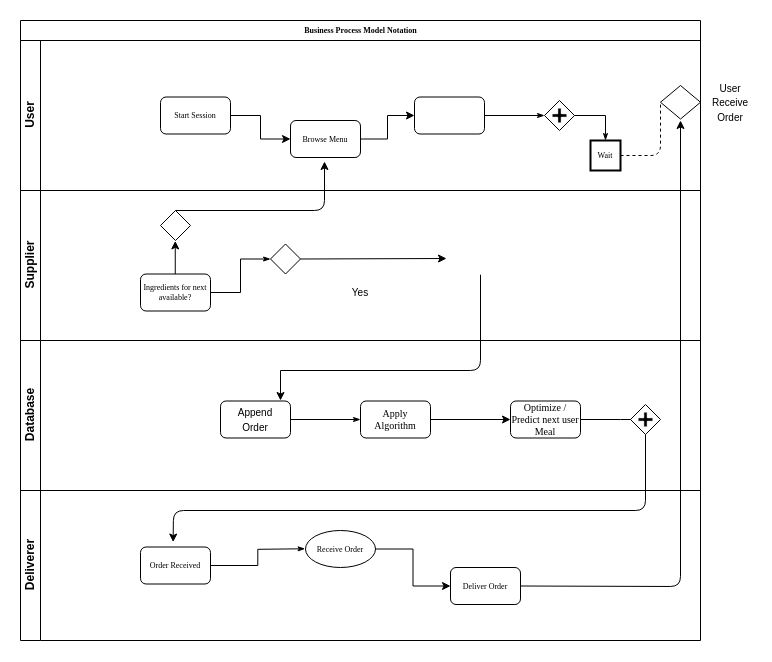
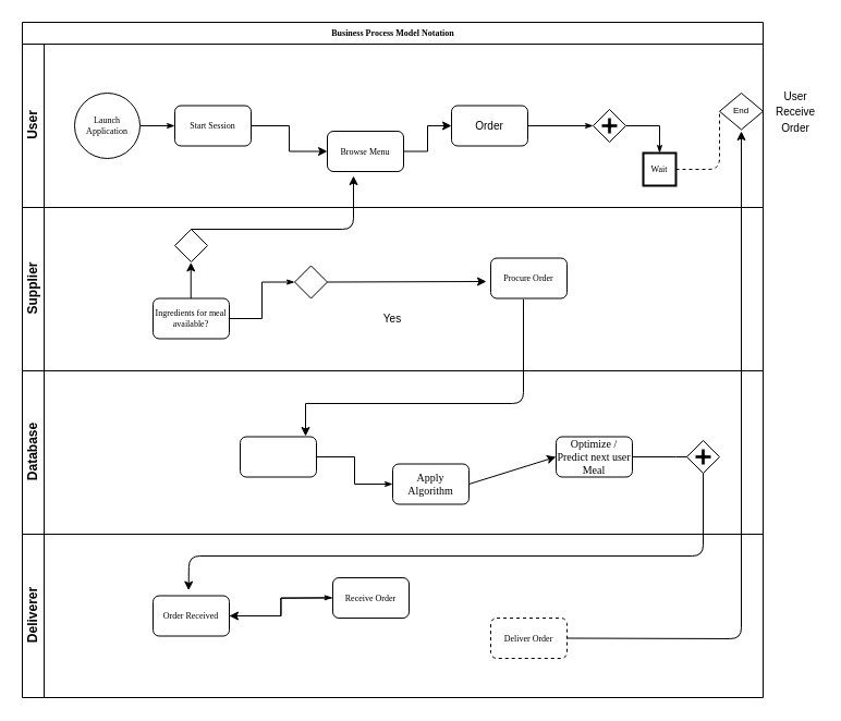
  <mxCell id="0" />
  <mxCell id="1" parent="0" />
  <mxCell id="2" value="Business Process Model Notation" style="swimlane;html=1;childLayout=stackLayout;horizontal=1;startSize=20;horizontalStack=0;rounded=0;shadow=0;labelBackgroundColor=none;strokeWidth=1;fontFamily=Verdana;fontSize=8;align=center;" parent="1" vertex="1"><mxGeometry x="20" y="20" width="680" height="470" as="geometry" /></mxCell>
  <mxCell id="3" value="User" style="swimlane;html=1;startSize=20;horizontal=0;" parent="2" vertex="1"><mxGeometry y="20" width="680" height="150" as="geometry" /></mxCell>
+ <mxCell id="4" style="edgeStyle=orthogonalEdgeStyle;rounded=0;html=1;labelBackgroundColor=none;startArrow=none;startFill=0;startSize=5;endArrow=classicThin;endFill=1;endSize=5;jettySize=auto;orthogonalLoop=1;strokeWidth=1;fontFamily=Verdana;fontSize=8" parent="3" source="5" target="7" edge="1"><mxGeometry relative="1" as="geometry" /></mxCell>
+ <mxCell id="5" value="Launch Application" style="ellipse;whiteSpace=wrap;html=1;rounded=0;shadow=0;labelBackgroundColor=none;strokeWidth=1;fontFamily=Verdana;fontSize=8;align=center;" parent="3" vertex="1"><mxGeometry x="48" y="45" width="60" height="60" as="geometry" /></mxCell>
  <mxCell id="6" value="" style="edgeStyle=orthogonalEdgeStyle;rounded=0;orthogonalLoop=1;jettySize=auto;html=1;" edge="1" parent="3" source="7" target="9"><mxGeometry relative="1" as="geometry" /></mxCell>
  <mxCell id="7" value="Start Session" style="rounded=1;whiteSpace=wrap;html=1;shadow=0;labelBackgroundColor=none;strokeWidth=1;fontFamily=Verdana;fontSize=8;align=center;" parent="3" vertex="1"><mxGeometry x="140" y="56.5" width="70" height="37" as="geometry" /></mxCell>
  <mxCell id="8" value="" style="edgeStyle=orthogonalEdgeStyle;rounded=0;orthogonalLoop=1;jettySize=auto;html=1;entryX=0;entryY=0.5;entryDx=0;entryDy=0;" edge="1" parent="3" source="9" target="11"><mxGeometry relative="1" as="geometry"><mxPoint x="388" y="75" as="targetPoint" /></mxGeometry></mxCell>
- <mxCell id="9" value="Browse Menu" style="rounded=1;whiteSpace=wrap;html=1;shadow=0;labelBackgroundColor=none;strokeWidth=1;fontFamily=Verdana;fontSize=8;align=center;" parent="3" vertex="1"><mxGeometry x="270" y="80.0" width="70" height="37" as="geometry" /></mxCell>
+ <mxCell id="9" value="Browse Menu" style="rounded=1;whiteSpace=wrap;html=1;shadow=0;labelBackgroundColor=none;strokeWidth=1;fontFamily=Verdana;fontSize=8;align=center;" parent="3" vertex="1"><mxGeometry x="280" y="80.0" width="70" height="37" as="geometry" /></mxCell>
  <mxCell id="10" style="edgeStyle=orthogonalEdgeStyle;rounded=0;html=1;entryX=0;entryY=0.5;labelBackgroundColor=none;startArrow=none;startFill=0;startSize=5;endArrow=classicThin;endFill=1;endSize=5;jettySize=auto;orthogonalLoop=1;strokeWidth=1;fontFamily=Verdana;fontSize=8" parent="3" source="11" target="13" edge="1"><mxGeometry relative="1" as="geometry" /></mxCell>
  <mxCell id="11" value="" style="rounded=1;whiteSpace=wrap;html=1;shadow=0;labelBackgroundColor=none;strokeWidth=1;fontFamily=Verdana;fontSize=8;align=center;" parent="3" vertex="1"><mxGeometry x="394" y="56.5" width="70" height="37" as="geometry" /></mxCell>
  <mxCell id="12" style="edgeStyle=orthogonalEdgeStyle;rounded=0;html=1;labelBackgroundColor=none;startArrow=none;startFill=0;startSize=5;endArrow=classicThin;endFill=1;endSize=5;jettySize=auto;orthogonalLoop=1;strokeWidth=1;fontFamily=Verdana;fontSize=8;entryX=0.5;entryY=0;entryDx=0;entryDy=0;" parent="3" source="13" target="14" edge="1"><mxGeometry relative="1" as="geometry"><mxPoint x="584.001" y="75.172" as="targetPoint" /></mxGeometry></mxCell>
  <mxCell id="13" value="" style="shape=mxgraph.bpmn.shape;html=1;verticalLabelPosition=bottom;labelBackgroundColor=#ffffff;verticalAlign=top;perimeter=rhombusPerimeter;background=gateway;outline=none;symbol=parallelGw;rounded=1;shadow=0;strokeWidth=1;fontFamily=Verdana;fontSize=8;align=center;" parent="3" vertex="1"><mxGeometry x="524" y="60" width="30" height="30" as="geometry" /></mxCell>
  <mxCell id="14" value="Wait" style="whiteSpace=wrap;html=1;shadow=0;labelBackgroundColor=none;strokeWidth=2;fontFamily=Verdana;fontSize=8;align=center;rounded=0;" parent="3" vertex="1"><mxGeometry x="570" y="100" width="30" height="30" as="geometry" /></mxCell>
+ <mxCell id="15" value="&lt;font style=&quot;font-size: 10px&quot;&gt;Order&lt;/font&gt;" style="text;html=1;strokeColor=none;fillColor=none;align=center;verticalAlign=middle;whiteSpace=wrap;rounded=0;" vertex="1" parent="3"><mxGeometry x="409" y="65" width="40" height="20" as="geometry" /></mxCell>
  <mxCell id="16" value="" style="rhombus;whiteSpace=wrap;html=1;" vertex="1" parent="3"><mxGeometry x="640" y="45" width="40" height="33.5" as="geometry" /></mxCell>
  <mxCell id="17" value="" style="endArrow=none;dashed=1;html=1;entryX=0;entryY=0.5;entryDx=0;entryDy=0;exitX=1;exitY=0.5;exitDx=0;exitDy=0;" edge="1" parent="3" source="14" target="16"><mxGeometry width="50" height="50" relative="1" as="geometry"><mxPoint x="590" y="73.05" as="sourcePoint" /><mxPoint x="630" y="30" as="targetPoint" /><Array as="points"><mxPoint x="640" y="115" /></Array></mxGeometry></mxCell>
+ <mxCell id="18" value="&lt;font style=&quot;font-size: 8px&quot;&gt;End&lt;/font&gt;" style="text;html=1;strokeColor=none;fillColor=none;align=center;verticalAlign=middle;whiteSpace=wrap;rounded=0;" vertex="1" parent="3"><mxGeometry x="640" y="50.06" width="40" height="20" as="geometry" /></mxCell>
  <mxCell id="19" value="Supplier" style="swimlane;html=1;startSize=20;horizontal=0;" parent="2" vertex="1"><mxGeometry y="170" width="680" height="150" as="geometry" /></mxCell>
  <mxCell id="20" style="edgeStyle=orthogonalEdgeStyle;rounded=0;html=1;labelBackgroundColor=none;startArrow=none;startFill=0;startSize=5;endArrow=classicThin;endFill=1;endSize=5;jettySize=auto;orthogonalLoop=1;strokeWidth=1;fontFamily=Verdana;fontSize=8" parent="19" source="21" target="22" edge="1"><mxGeometry relative="1" as="geometry" /></mxCell>
- <mxCell id="21" value="Ingredients for next available?" style="rounded=1;whiteSpace=wrap;html=1;shadow=0;labelBackgroundColor=none;strokeWidth=1;fontFamily=Verdana;fontSize=8;align=center;" parent="19" vertex="1"><mxGeometry x="120" y="83.5" width="70" height="37" as="geometry" /></mxCell>
+ <mxCell id="21" value="Ingredients for meal available?" style="rounded=1;whiteSpace=wrap;html=1;shadow=0;labelBackgroundColor=none;strokeWidth=1;fontFamily=Verdana;fontSize=8;align=center;" parent="19" vertex="1"><mxGeometry x="120" y="83.5" width="70" height="37" as="geometry" /></mxCell>
  <mxCell id="22" value="" style="strokeWidth=1;html=1;shape=mxgraph.flowchart.decision;whiteSpace=wrap;rounded=1;shadow=0;labelBackgroundColor=none;fontFamily=Verdana;fontSize=8;align=center;" parent="19" vertex="1"><mxGeometry x="250" y="53.5" width="30" height="30" as="geometry" /></mxCell>
  <mxCell id="23" value="" style="rhombus;whiteSpace=wrap;html=1;" vertex="1" parent="19"><mxGeometry x="140" y="20" width="30" height="30" as="geometry" /></mxCell>
  <mxCell id="24" value="" style="endArrow=classic;html=1;" edge="1" parent="19"><mxGeometry width="50" height="50" relative="1" as="geometry"><mxPoint x="154.76" y="83.5" as="sourcePoint" /><mxPoint x="154.76" y="50.4" as="targetPoint" /></mxGeometry></mxCell>
+ <mxCell id="25" value="Procure Order" style="rounded=1;whiteSpace=wrap;html=1;shadow=0;labelBackgroundColor=none;strokeWidth=1;fontFamily=Verdana;fontSize=8;align=center;" vertex="1" parent="19"><mxGeometry x="430" y="46.5" width="70" height="37" as="geometry" /></mxCell>
  <mxCell id="26" value="" style="endArrow=classic;html=1;exitX=1;exitY=0.5;exitDx=0;exitDy=0;exitPerimeter=0;" edge="1" parent="19" source="22"><mxGeometry width="50" height="50" relative="1" as="geometry"><mxPoint x="350" y="78.1" as="sourcePoint" /><mxPoint x="426" y="68" as="targetPoint" /></mxGeometry></mxCell>
  <mxCell id="27" value="" style="endArrow=none;html=1;" edge="1" parent="19"><mxGeometry width="50" height="50" relative="1" as="geometry"><mxPoint x="260" y="180" as="sourcePoint" /><mxPoint x="460" y="84.26" as="targetPoint" /><Array as="points"><mxPoint x="460" y="180" /></Array></mxGeometry></mxCell>
  <mxCell id="28" value="&lt;font style=&quot;font-size: 10px&quot;&gt;Yes&lt;/font&gt;" style="text;html=1;strokeColor=none;fillColor=none;align=center;verticalAlign=middle;whiteSpace=wrap;rounded=0;" vertex="1" parent="19"><mxGeometry x="320" y="92" width="40" height="20" as="geometry" /></mxCell>
  <mxCell id="29" value="Database" style="swimlane;html=1;startSize=20;horizontal=0;" parent="2" vertex="1"><mxGeometry y="320" width="680" height="150" as="geometry" /></mxCell>
  <mxCell id="30" style="edgeStyle=orthogonalEdgeStyle;rounded=0;html=1;labelBackgroundColor=none;startArrow=none;startFill=0;startSize=5;endArrow=classicThin;endFill=1;endSize=5;jettySize=auto;orthogonalLoop=1;strokeWidth=1;fontFamily=Verdana;fontSize=8;entryX=0;entryY=0.5;entryDx=0;entryDy=0;" parent="29" source="31" target="32" edge="1"><mxGeometry relative="1" as="geometry"><mxPoint x="300.0" y="75.172" as="targetPoint" /></mxGeometry></mxCell>
  <mxCell id="31" value="" style="rounded=1;whiteSpace=wrap;html=1;shadow=0;labelBackgroundColor=none;strokeWidth=1;fontFamily=Verdana;fontSize=8;align=center;" parent="29" vertex="1"><mxGeometry x="200" y="60.5" width="70" height="37" as="geometry" /></mxCell>
- <mxCell id="32" value="&lt;font style=&quot;font-size: 10px&quot;&gt;Apply Algorithm&lt;/font&gt;" style="rounded=1;whiteSpace=wrap;html=1;shadow=0;labelBackgroundColor=none;strokeWidth=1;fontFamily=Verdana;fontSize=8;align=center;" parent="29" vertex="1"><mxGeometry x="340.0" y="60.5" width="70" height="37" as="geometry" /></mxCell>
+ <mxCell id="32" value="&lt;font style=&quot;font-size: 10px&quot;&gt;Apply Algorithm&lt;/font&gt;" style="rounded=1;whiteSpace=wrap;html=1;shadow=0;labelBackgroundColor=none;strokeWidth=1;fontFamily=Verdana;fontSize=8;align=center;" parent="29" vertex="1"><mxGeometry x="340.0" y="85.5" width="70" height="37" as="geometry" /></mxCell>
  <mxCell id="33" value="" style="endArrow=classic;html=1;" edge="1" parent="29"><mxGeometry width="50" height="50" relative="1" as="geometry"><mxPoint x="260" y="30" as="sourcePoint" /><mxPoint x="260" y="60" as="targetPoint" /></mxGeometry></mxCell>
- <mxCell id="34" value="&lt;font style=&quot;font-size: 10px&quot;&gt;Append Order&lt;/font&gt;" style="text;html=1;strokeColor=none;fillColor=none;align=center;verticalAlign=middle;whiteSpace=wrap;rounded=0;" vertex="1" parent="29"><mxGeometry x="215" y="69" width="40" height="20" as="geometry" /></mxCell>
  <mxCell id="35" value="" style="edgeStyle=orthogonalEdgeStyle;rounded=0;orthogonalLoop=1;jettySize=auto;html=1;" edge="1" parent="29" source="36"><mxGeometry relative="1" as="geometry"><mxPoint x="640.0" y="79" as="targetPoint" /></mxGeometry></mxCell>
  <mxCell id="36" value="&lt;font style=&quot;font-size: 10px&quot;&gt;Optimize / Predict next user Meal&lt;/font&gt;" style="rounded=1;whiteSpace=wrap;html=1;shadow=0;labelBackgroundColor=none;strokeWidth=1;fontFamily=Verdana;fontSize=8;align=center;" vertex="1" parent="29"><mxGeometry x="490" y="60.5" width="70" height="37" as="geometry" /></mxCell>
  <mxCell id="37" value="" style="shape=mxgraph.bpmn.shape;html=1;verticalLabelPosition=bottom;labelBackgroundColor=#ffffff;verticalAlign=top;perimeter=rhombusPerimeter;background=gateway;outline=none;symbol=parallelGw;rounded=1;shadow=0;strokeWidth=1;fontFamily=Verdana;fontSize=8;align=center;" vertex="1" parent="29"><mxGeometry x="610" y="64" width="30" height="30" as="geometry" /></mxCell>
  <mxCell id="38" value="" style="endArrow=classic;html=1;entryX=0;entryY=0.5;entryDx=0;entryDy=0;exitX=1;exitY=0.5;exitDx=0;exitDy=0;" edge="1" parent="29" source="32" target="36"><mxGeometry width="50" height="50" relative="1" as="geometry"><mxPoint y="370" as="sourcePoint" /><mxPoint x="50" y="320" as="targetPoint" /></mxGeometry></mxCell>
  <mxCell id="39" value="" style="endArrow=classic;html=1;exitX=0.5;exitY=0;exitDx=0;exitDy=0;" edge="1" parent="2" source="23"><mxGeometry width="50" height="50" relative="1" as="geometry"><mxPoint x="50" y="253.1" as="sourcePoint" /><mxPoint x="304" y="141" as="targetPoint" /><Array as="points"><mxPoint x="304" y="190" /></Array></mxGeometry></mxCell>
  <mxCell id="40" value="Deliverer" style="swimlane;html=1;startSize=20;horizontal=0;" vertex="1" parent="1"><mxGeometry x="20" y="490" width="680" height="150" as="geometry" /></mxCell>
  <mxCell id="41" value="Order Received" style="rounded=1;whiteSpace=wrap;html=1;shadow=0;labelBackgroundColor=none;strokeWidth=1;fontFamily=Verdana;fontSize=8;align=center;" vertex="1" parent="40"><mxGeometry x="120" y="56.5" width="70" height="37" as="geometry" /></mxCell>
  <mxCell id="42" style="edgeStyle=orthogonalEdgeStyle;rounded=0;html=1;labelBackgroundColor=none;startArrow=none;startFill=0;startSize=5;endArrow=classicThin;endFill=1;endSize=5;jettySize=auto;orthogonalLoop=1;strokeWidth=1;fontFamily=Verdana;fontSize=8;" edge="1" parent="40" source="41"><mxGeometry relative="1" as="geometry"><mxPoint x="284.57" y="58.276" as="targetPoint" /></mxGeometry></mxCell>
- <mxCell id="43" value="" style="edgeStyle=orthogonalEdgeStyle;rounded=0;orthogonalLoop=1;jettySize=auto;html=1;" edge="1" parent="40" source="44" target="45"><mxGeometry relative="1" as="geometry" /></mxCell>
- <mxCell id="44" value="Receive Order" style="ellipse;whiteSpace=wrap;html=1;shadow=0;labelBackgroundColor=none;strokeWidth=1;fontFamily=Verdana;fontSize=8;align=center;" vertex="1" parent="40"><mxGeometry x="285.0" y="40" width="70" height="37" as="geometry" /></mxCell>
- <mxCell id="45" value="Deliver Order" style="rounded=1;whiteSpace=wrap;html=1;shadow=0;labelBackgroundColor=none;strokeWidth=1;fontFamily=Verdana;fontSize=8;align=center;" vertex="1" parent="40"><mxGeometry x="430.0" y="77" width="70" height="37" as="geometry" /></mxCell>
+ <mxCell id="43" value="" style="edgeStyle=orthogonalEdgeStyle;rounded=0;orthogonalLoop=1;jettySize=auto;html=1;" edge="1" parent="40" source="44" target="41"><mxGeometry relative="1" as="geometry" /></mxCell>
+ <mxCell id="44" value="Receive Order" style="rounded=1;whiteSpace=wrap;html=1;shadow=0;labelBackgroundColor=none;strokeWidth=1;fontFamily=Verdana;fontSize=8;align=center;" vertex="1" parent="40"><mxGeometry x="285.0" y="40" width="70" height="37" as="geometry" /></mxCell>
+ <mxCell id="45" value="Deliver Order" style="rounded=1;whiteSpace=wrap;html=1;shadow=0;labelBackgroundColor=none;strokeWidth=1;fontFamily=Verdana;fontSize=8;align=center;dashed=1;" vertex="1" parent="40"><mxGeometry x="430.0" y="77" width="70" height="37" as="geometry" /></mxCell>
  <mxCell id="46" value="" style="endArrow=classic;html=1;exitX=1;exitY=0.5;exitDx=0;exitDy=0;" edge="1" parent="40" source="45"><mxGeometry width="50" height="50" relative="1" as="geometry"><mxPoint x="590" y="106.5" as="sourcePoint" /><mxPoint x="660" y="-370" as="targetPoint" /><Array as="points"><mxPoint x="660" y="96" /></Array></mxGeometry></mxCell>
  <mxCell id="47" value="" style="endArrow=classic;html=1;exitX=0.5;exitY=1;exitDx=0;exitDy=0;entryX=0.466;entryY=-0.134;entryDx=0;entryDy=0;entryPerimeter=0;" edge="1" parent="1" source="37" target="41"><mxGeometry width="50" height="50" relative="1" as="geometry"><mxPoint x="280" y="510" as="sourcePoint" /><mxPoint x="183" y="510" as="targetPoint" /><Array as="points"><mxPoint x="645" y="510" /><mxPoint x="173" y="510" /></Array></mxGeometry></mxCell>
  <mxCell id="48" value="&lt;font style=&quot;font-size: 10px&quot;&gt;User Receive Order&lt;/font&gt;" style="text;html=1;strokeColor=none;fillColor=none;align=center;verticalAlign=middle;whiteSpace=wrap;rounded=0;" vertex="1" parent="1"><mxGeometry x="710" y="91.75" width="40" height="20" as="geometry" /></mxCell>
